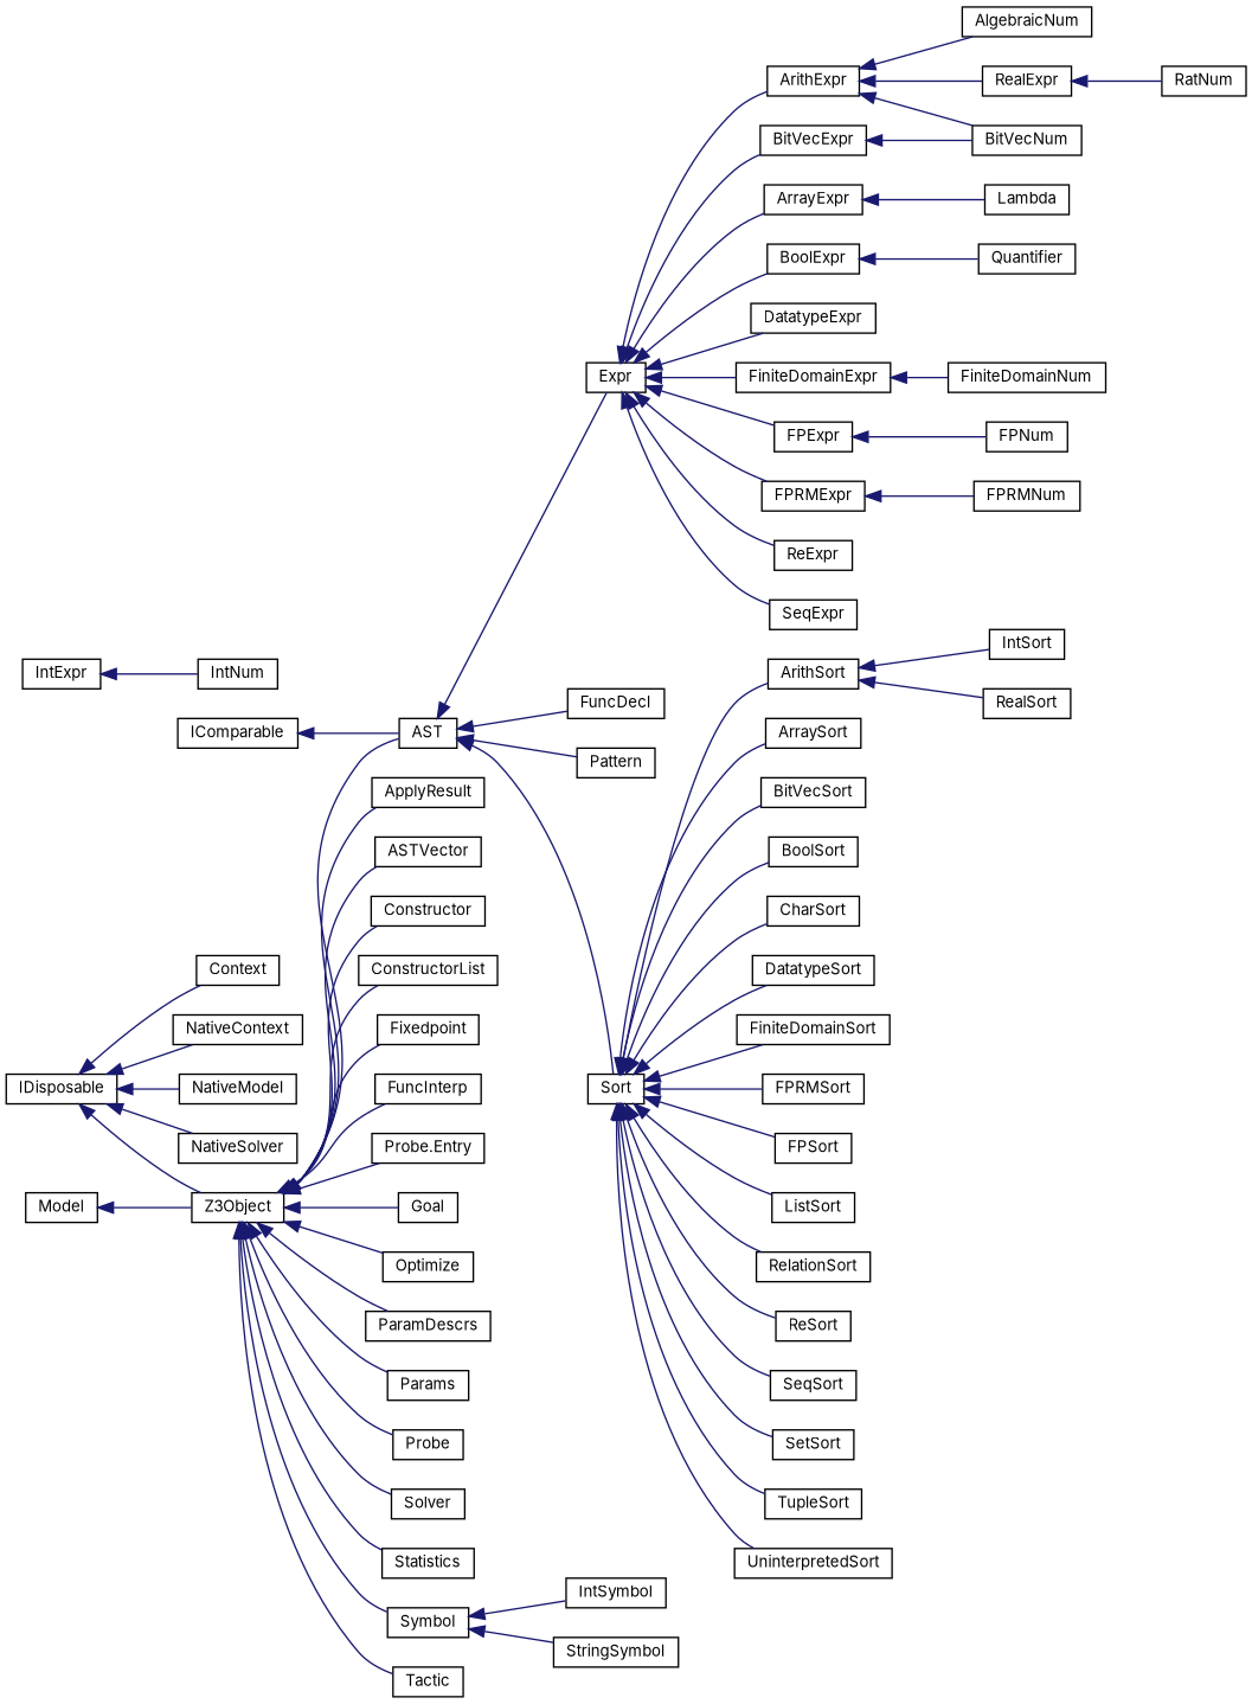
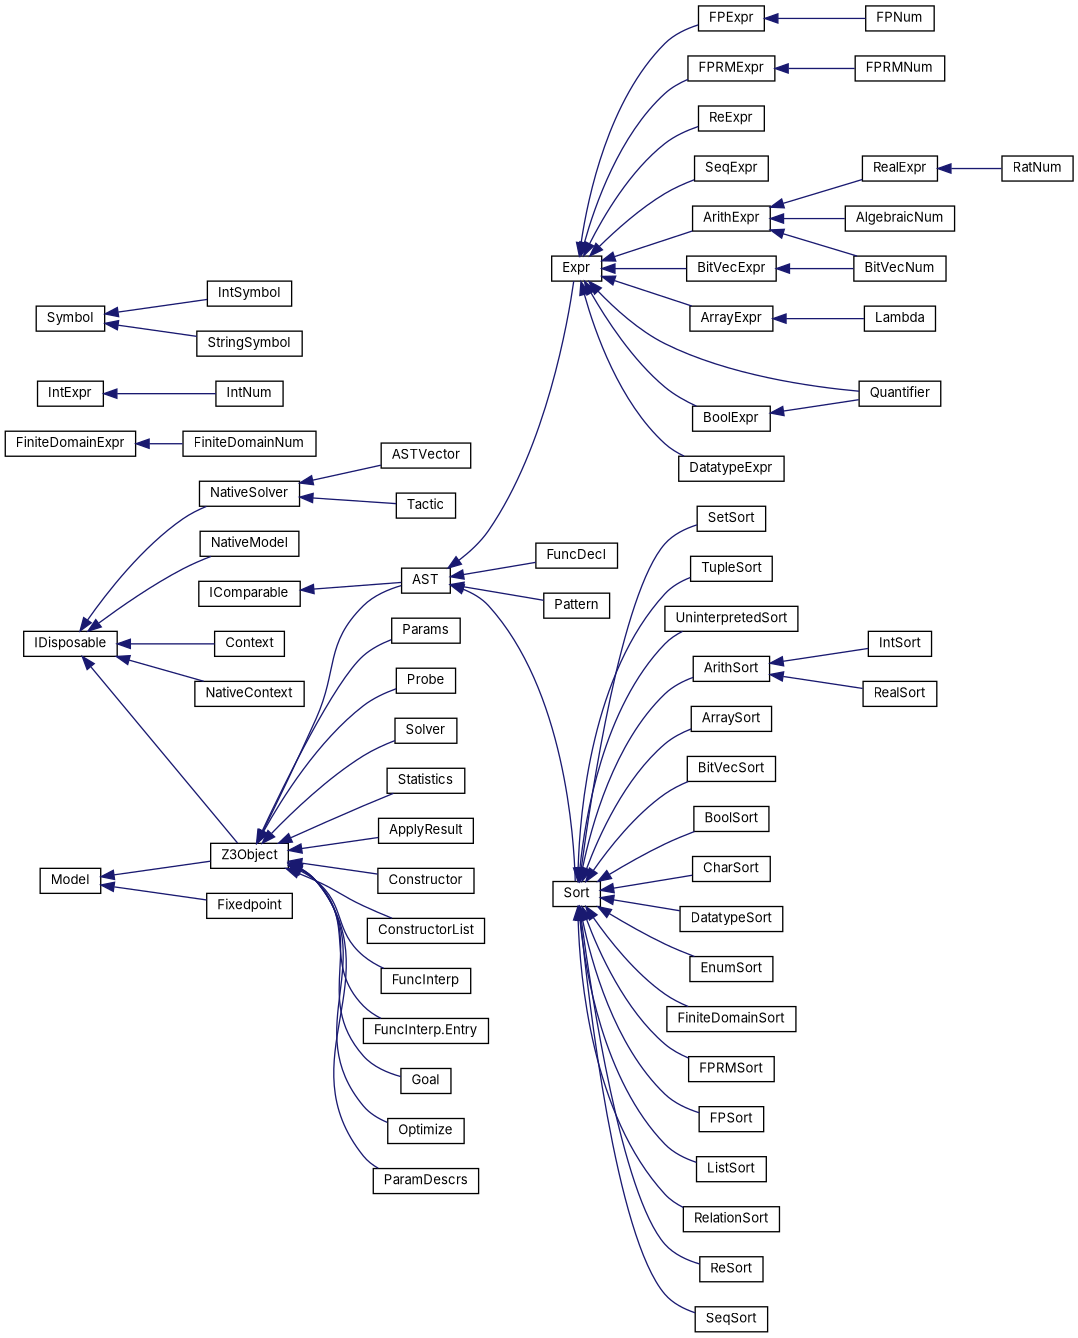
  digraph {
    fontname=Inter
    rankdir=LR
    node [color=black fillcolor=white fontname=Inter fontsize=10 shape=record style=filled]
    edge [color=midnightblue dir=back fontname=Inter fontsize=10 labelfontname=Helvetica labelfontsize=10 style=solid]
    n1 [height=0.2 label=IComparable width=0.4]
    n2 [height=0.2 label=AST width=0.4]
    n3 [height=0.2 label=Expr width=0.4]
    n4 [height=0.2 label=FuncDecl width=0.4]
    n5 [height=0.2 label=Pattern width=0.4]
    n6 [height=0.2 label=Sort width=0.4]
    n7 [height=0.2 label=ArithExpr width=0.4]
    n8 [height=0.2 label=ArrayExpr width=0.4]
    n9 [height=0.2 label=BitVecExpr width=0.4]
    n10 [height=0.2 label=BoolExpr width=0.4]
    n11 [height=0.2 label=DatatypeExpr width=0.4]
    n12 [height=0.2 label=FiniteDomainExpr width=0.4]
    n13 [height=0.2 label=FPExpr width=0.4]
    n14 [height=0.2 label=FPRMExpr width=0.4]
    n15 [height=0.2 label=ReExpr width=0.4]
    n16 [height=0.2 label=SeqExpr width=0.4]
    n17 [height=0.2 label=ArithSort width=0.4]
    n18 [height=0.2 label=ArraySort width=0.4]
    n19 [height=0.2 label=BitVecSort width=0.4]
    n20 [height=0.2 label=BoolSort width=0.4]
    n21 [height=0.2 label=CharSort width=0.4]
    n22 [height=0.2 label=DatatypeSort width=0.4]
+   n23 [height=0.2 label=EnumSort width=0.4]
    n24 [height=0.2 label=FiniteDomainSort width=0.4]
    n25 [height=0.2 label=FPRMSort width=0.4]
    n26 [height=0.2 label=FPSort width=0.4]
    n27 [height=0.2 label=ListSort width=0.4]
    n28 [height=0.2 label=RelationSort width=0.4]
    n29 [height=0.2 label=ReSort width=0.4]
    n30 [height=0.2 label=SeqSort width=0.4]
    n31 [height=0.2 label=SetSort width=0.4]
    n32 [height=0.2 label=TupleSort width=0.4]
    n33 [height=0.2 label=UninterpretedSort width=0.4]
    n34 [height=0.2 label=AlgebraicNum width=0.4]
    n35 [height=0.2 label=RealExpr width=0.4]
    n36 [height=0.2 label=BitVecNum width=0.4]
    n37 [height=0.2 label=Lambda width=0.4]
    n38 [height=0.2 label=Quantifier width=0.4]
    n39 [height=0.2 label=FiniteDomainNum width=0.4]
    n40 [height=0.2 label=FPNum width=0.4]
    n41 [height=0.2 label=FPRMNum width=0.4]
    n42 [height=0.2 label=IntExpr width=0.4]
    n43 [height=0.2 label=IntNum width=0.4]
    n44 [height=0.2 label=RatNum width=0.4]
    n45 [height=0.2 label=IntSort width=0.4]
    n46 [height=0.2 label=RealSort width=0.4]
    n47 [height=0.2 label=IDisposable width=0.4]
    n48 [height=0.2 label=Context width=0.4]
    n49 [height=0.2 label=NativeContext width=0.4]
    n50 [height=0.2 label=NativeModel width=0.4]
    n51 [height=0.2 label=NativeSolver width=0.4]
    n52 [height=0.2 label=Z3Object width=0.4]
    n53 [height=0.2 label=ApplyResult width=0.4]
    n54 [height=0.2 label=ASTVector width=0.4]
    n55 [height=0.2 label=Constructor width=0.4]
    n56 [height=0.2 label=ConstructorList width=0.4]
    n57 [height=0.2 label=Fixedpoint width=0.4]
    n58 [height=0.2 label=FuncInterp width=0.4]
-   n59 [height=0.2 label="Probe.Entry" width=0.4]
+   n59 [height=0.2 label="FuncInterp.Entry" width=0.4]
    n60 [height=0.2 label=Goal width=0.4]
    n61 [height=0.2 label=Optimize width=0.4]
    n62 [height=0.2 label=ParamDescrs width=0.4]
    n63 [height=0.2 label=Params width=0.4]
    n64 [height=0.2 label=Probe width=0.4]
    n65 [height=0.2 label=Solver width=0.4]
    n66 [height=0.2 label=Statistics width=0.4]
    n67 [height=0.2 label=Symbol width=0.4]
    n68 [height=0.2 label=Tactic width=0.4]
    n69 [height=0.2 label=Model width=0.4]
    n70 [height=0.2 label=IntSymbol width=0.4]
    n71 [height=0.2 label=StringSymbol width=0.4]
    n1 -> n2
    n2 -> n3
    n2 -> n4
    n2 -> n5
    n2 -> n6
    n3 -> n7
    n3 -> n8
    n3 -> n9
    n3 -> n10
    n3 -> n11
-   n3 -> n12
+   n3 -> n38
    n3 -> n13
    n3 -> n14
    n3 -> n15
    n3 -> n16
    n6 -> n17
    n6 -> n18
    n6 -> n19
    n6 -> n20
    n6 -> n21
    n6 -> n22
+   n6 -> n23
    n6 -> n24
    n6 -> n25
    n6 -> n26
    n6 -> n27
    n6 -> n28
    n6 -> n29
    n6 -> n30
    n6 -> n31
    n6 -> n32
    n6 -> n33
    n7 -> n34
    n7 -> n35
    n7 -> n36
    n8 -> n37
    n9 -> n36
    n10 -> n38
    n12 -> n39
    n13 -> n40
    n14 -> n41
    n17 -> n45
    n17 -> n46
    n35 -> n44
    n42 -> n43
    n47 -> n48
    n47 -> n49
    n47 -> n50
    n47 -> n51
    n47 -> n52
    n52 -> n2
    n52 -> n53
-   n52 -> n54
+   n51 -> n54
    n52 -> n55
    n52 -> n56
-   n52 -> n57
+   n69 -> n57
    n52 -> n58
    n52 -> n59
    n52 -> n60
    n52 -> n61
    n52 -> n62
    n52 -> n63
    n52 -> n64
    n52 -> n65
    n52 -> n66
-   n52 -> n67
-   n52 -> n68
+   n51 -> n68
    n67 -> n70
    n67 -> n71
    n69 -> n52
  }
